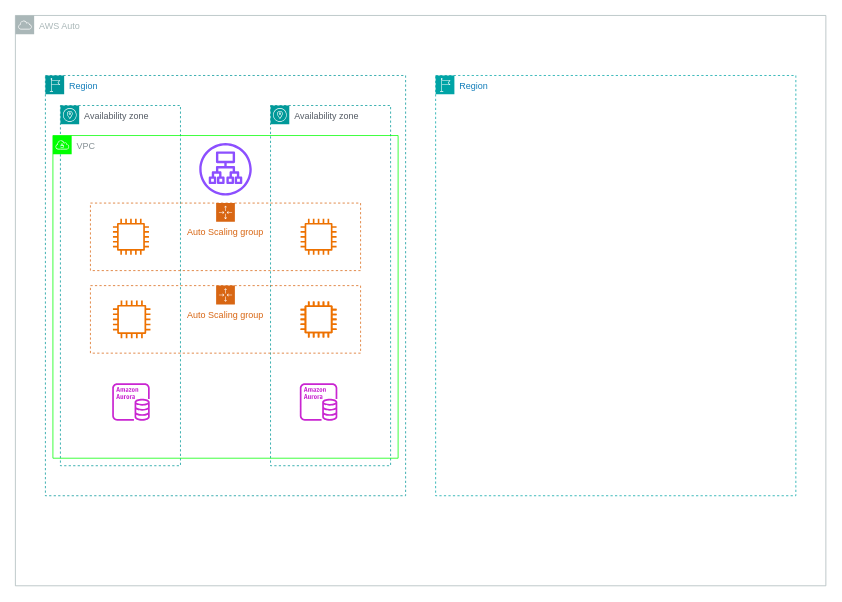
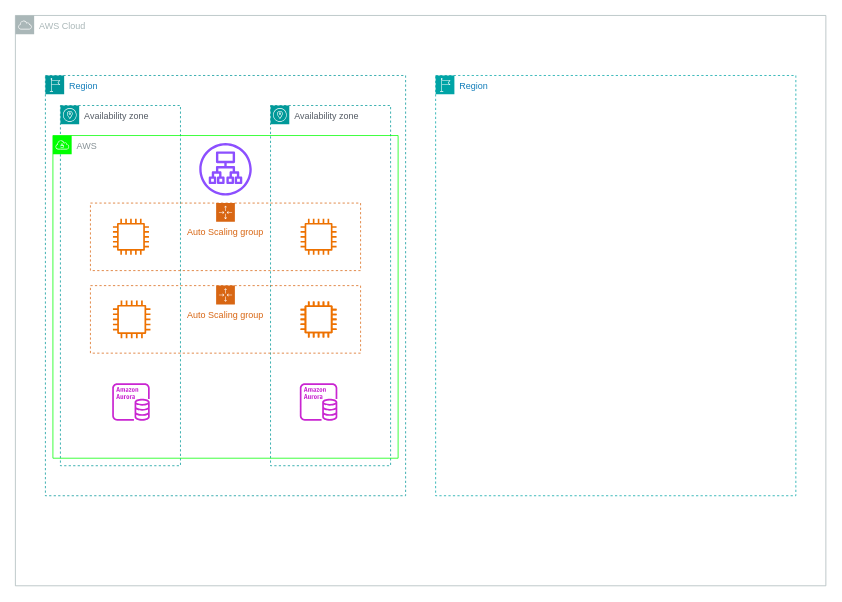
  <mxCell id="0" />
  <mxCell id="1" parent="0" />
- <mxCell id="2" value="AWS Auto" style="sketch=0;outlineConnect=0;gradientColor=none;html=1;whiteSpace=wrap;fontSize=12;fontStyle=0;shape=mxgraph.aws4.group;grIcon=mxgraph.aws4.group_aws_cloud;strokeColor=#AAB7B8;fillColor=none;verticalAlign=top;align=left;spacingLeft=30;fontColor=#AAB7B8;dashed=0;" vertex="1" parent="1"><mxGeometry x="20" y="20" width="1080" height="760" as="geometry" /></mxCell>
+ <mxCell id="2" value="AWS Cloud" style="sketch=0;outlineConnect=0;gradientColor=none;html=1;whiteSpace=wrap;fontSize=12;fontStyle=0;shape=mxgraph.aws4.group;grIcon=mxgraph.aws4.group_aws_cloud;strokeColor=#AAB7B8;fillColor=none;verticalAlign=top;align=left;spacingLeft=30;fontColor=#AAB7B8;dashed=0;" vertex="1" parent="1"><mxGeometry x="20" y="20" width="1080" height="760" as="geometry" /></mxCell>
  <mxCell id="3" value="Region" style="points=[[0,0],[0.25,0],[0.5,0],[0.75,0],[1,0],[1,0.25],[1,0.5],[1,0.75],[1,1],[0.75,1],[0.5,1],[0.25,1],[0,1],[0,0.75],[0,0.5],[0,0.25]];outlineConnect=0;gradientColor=none;html=1;whiteSpace=wrap;fontSize=12;fontStyle=0;container=1;pointerEvents=0;collapsible=0;recursiveResize=0;shape=mxgraph.aws4.group;grIcon=mxgraph.aws4.group_region;strokeColor=light-dark(#009699, #0f9c9e);fillColor=none;verticalAlign=top;align=left;spacingLeft=30;fontColor=#147EBA;dashed=1;" vertex="1" parent="1"><mxGeometry x="60" y="100" width="480" height="560" as="geometry" /></mxCell>
  <mxCell id="4" value="Availability zone" style="sketch=0;outlineConnect=0;gradientColor=none;html=1;whiteSpace=wrap;fontSize=12;fontStyle=0;shape=mxgraph.aws4.group;grIcon=mxgraph.aws4.group_availability_zone;strokeColor=#009999;fillColor=none;verticalAlign=top;align=left;spacingLeft=30;fontColor=#545B64;dashed=1;" vertex="1" parent="3"><mxGeometry x="20" y="40" width="160" height="480" as="geometry" /></mxCell>
  <mxCell id="5" value="Availability zone" style="sketch=0;outlineConnect=0;gradientColor=none;html=1;whiteSpace=wrap;fontSize=12;fontStyle=0;shape=mxgraph.aws4.group;grIcon=mxgraph.aws4.group_availability_zone;strokeColor=#009999;fillColor=none;verticalAlign=top;align=left;spacingLeft=30;fontColor=#545B64;dashed=1;" vertex="1" parent="3"><mxGeometry x="300" y="40" width="160" height="480" as="geometry" /></mxCell>
- <mxCell id="6" value="VPC" style="sketch=0;outlineConnect=0;gradientColor=none;html=1;whiteSpace=wrap;fontSize=12;fontStyle=0;shape=mxgraph.aws4.group;grIcon=mxgraph.aws4.group_vpc;strokeColor=#00FF00;fillColor=none;verticalAlign=top;align=left;spacingLeft=30;fontColor=#879196;dashed=0;" vertex="1" parent="3"><mxGeometry x="10" y="80" width="460" height="430" as="geometry" /></mxCell>
+ <mxCell id="6" value="AWS" style="sketch=0;outlineConnect=0;gradientColor=none;html=1;whiteSpace=wrap;fontSize=12;fontStyle=0;shape=mxgraph.aws4.group;grIcon=mxgraph.aws4.group_vpc;strokeColor=#00FF00;fillColor=none;verticalAlign=top;align=left;spacingLeft=30;fontColor=#879196;dashed=0;" vertex="1" parent="3"><mxGeometry x="10" y="80" width="460" height="430" as="geometry" /></mxCell>
  <mxCell id="7" value="" style="sketch=0;outlineConnect=0;fontColor=#232F3E;gradientColor=none;fillColor=#8C4FFF;strokeColor=none;dashed=0;verticalLabelPosition=bottom;verticalAlign=top;align=center;html=1;fontSize=12;fontStyle=0;aspect=fixed;pointerEvents=1;shape=mxgraph.aws4.application_load_balancer;" vertex="1" parent="3"><mxGeometry x="205" y="90" width="70" height="70" as="geometry" /></mxCell>
  <mxCell id="8" value="Auto Scaling group" style="points=[[0,0],[0.25,0],[0.5,0],[0.75,0],[1,0],[1,0.25],[1,0.5],[1,0.75],[1,1],[0.75,1],[0.5,1],[0.25,1],[0,1],[0,0.75],[0,0.5],[0,0.25]];outlineConnect=0;gradientColor=none;html=1;whiteSpace=wrap;fontSize=12;fontStyle=0;container=1;pointerEvents=0;collapsible=0;recursiveResize=0;shape=mxgraph.aws4.groupCenter;grIcon=mxgraph.aws4.group_auto_scaling_group;grStroke=1;strokeColor=#D86613;fillColor=none;verticalAlign=top;align=center;fontColor=#D86613;dashed=1;spacingTop=25;direction=east;movableLabel=1;" vertex="1" parent="3"><mxGeometry x="60" y="170" width="360" height="90" as="geometry" /></mxCell>
  <mxCell id="9" value="" style="sketch=0;outlineConnect=0;fontColor=#232F3E;gradientColor=none;fillColor=#ED7100;strokeColor=none;dashed=0;verticalLabelPosition=bottom;verticalAlign=top;align=center;html=1;fontSize=12;fontStyle=0;aspect=fixed;pointerEvents=1;shape=mxgraph.aws4.instance2;" vertex="1" parent="8"><mxGeometry x="280" y="21" width="48" height="48" as="geometry" /></mxCell>
  <mxCell id="10" value="" style="sketch=0;outlineConnect=0;fontColor=#232F3E;gradientColor=none;fillColor=#ED7100;strokeColor=none;dashed=0;verticalLabelPosition=bottom;verticalAlign=top;align=center;html=1;fontSize=12;fontStyle=0;aspect=fixed;pointerEvents=1;shape=mxgraph.aws4.instance2;" vertex="1" parent="3"><mxGeometry x="90" y="191" width="48" height="48" as="geometry" /></mxCell>
  <mxCell id="11" value="" style="sketch=0;outlineConnect=0;fontColor=#232F3E;gradientColor=none;fillColor=#ED7100;strokeColor=none;dashed=0;verticalLabelPosition=bottom;verticalAlign=top;align=center;html=1;fontSize=12;fontStyle=0;aspect=fixed;pointerEvents=1;shape=mxgraph.aws4.instance2;" vertex="1" parent="3"><mxGeometry x="90" y="300" width="50" height="50" as="geometry" /></mxCell>
  <mxCell id="12" value="" style="sketch=0;outlineConnect=0;fontColor=#232F3E;gradientColor=none;fillColor=#ED7100;strokeColor=none;dashed=0;verticalLabelPosition=bottom;verticalAlign=top;align=center;html=1;fontSize=12;fontStyle=0;aspect=fixed;pointerEvents=1;shape=mxgraph.aws4.instance2;" vertex="1" parent="3"><mxGeometry x="340" y="301" width="48" height="48" as="geometry" /></mxCell>
  <mxCell id="13" value="Auto Scaling group" style="points=[[0,0],[0.25,0],[0.5,0],[0.75,0],[1,0],[1,0.25],[1,0.5],[1,0.75],[1,1],[0.75,1],[0.5,1],[0.25,1],[0,1],[0,0.75],[0,0.5],[0,0.25]];outlineConnect=0;gradientColor=none;html=1;whiteSpace=wrap;fontSize=12;fontStyle=0;container=1;pointerEvents=0;collapsible=0;recursiveResize=0;shape=mxgraph.aws4.groupCenter;grIcon=mxgraph.aws4.group_auto_scaling_group;grStroke=1;strokeColor=#D86613;fillColor=none;verticalAlign=top;align=center;fontColor=#D86613;dashed=1;spacingTop=25;direction=east;movableLabel=1;" vertex="1" parent="3"><mxGeometry x="60" y="280" width="360" height="90" as="geometry" /></mxCell>
  <mxCell id="14" value="" style="sketch=0;outlineConnect=0;fontColor=#232F3E;gradientColor=none;fillColor=#ED7100;strokeColor=none;dashed=0;verticalLabelPosition=bottom;verticalAlign=top;align=center;html=1;fontSize=12;fontStyle=0;aspect=fixed;pointerEvents=1;shape=mxgraph.aws4.instance2;" vertex="1" parent="13"><mxGeometry x="280" y="21" width="48" height="48" as="geometry" /></mxCell>
  <mxCell id="15" value="" style="sketch=0;outlineConnect=0;fontColor=#232F3E;gradientColor=none;fillColor=#C925D1;strokeColor=none;dashed=0;verticalLabelPosition=bottom;verticalAlign=top;align=center;html=1;fontSize=12;fontStyle=0;aspect=fixed;pointerEvents=1;shape=mxgraph.aws4.aurora_instance;" vertex="1" parent="3"><mxGeometry x="89" y="410" width="50" height="50" as="geometry" /></mxCell>
  <mxCell id="16" value="" style="sketch=0;outlineConnect=0;fontColor=#232F3E;gradientColor=none;fillColor=#C925D1;strokeColor=none;dashed=0;verticalLabelPosition=bottom;verticalAlign=top;align=center;html=1;fontSize=12;fontStyle=0;aspect=fixed;pointerEvents=1;shape=mxgraph.aws4.aurora_instance;" vertex="1" parent="3"><mxGeometry x="339" y="410" width="50" height="50" as="geometry" /></mxCell>
  <mxCell id="17" value="Region" style="points=[[0,0],[0.25,0],[0.5,0],[0.75,0],[1,0],[1,0.25],[1,0.5],[1,0.75],[1,1],[0.75,1],[0.5,1],[0.25,1],[0,1],[0,0.75],[0,0.5],[0,0.25]];outlineConnect=0;gradientColor=none;html=1;whiteSpace=wrap;fontSize=12;fontStyle=0;container=1;pointerEvents=0;collapsible=0;recursiveResize=0;shape=mxgraph.aws4.group;grIcon=mxgraph.aws4.group_region;strokeColor=#00A4A6;fillColor=none;verticalAlign=top;align=left;spacingLeft=30;fontColor=#147EBA;dashed=1;" vertex="1" parent="1"><mxGeometry x="580" y="100" width="480" height="560" as="geometry" /></mxCell>
